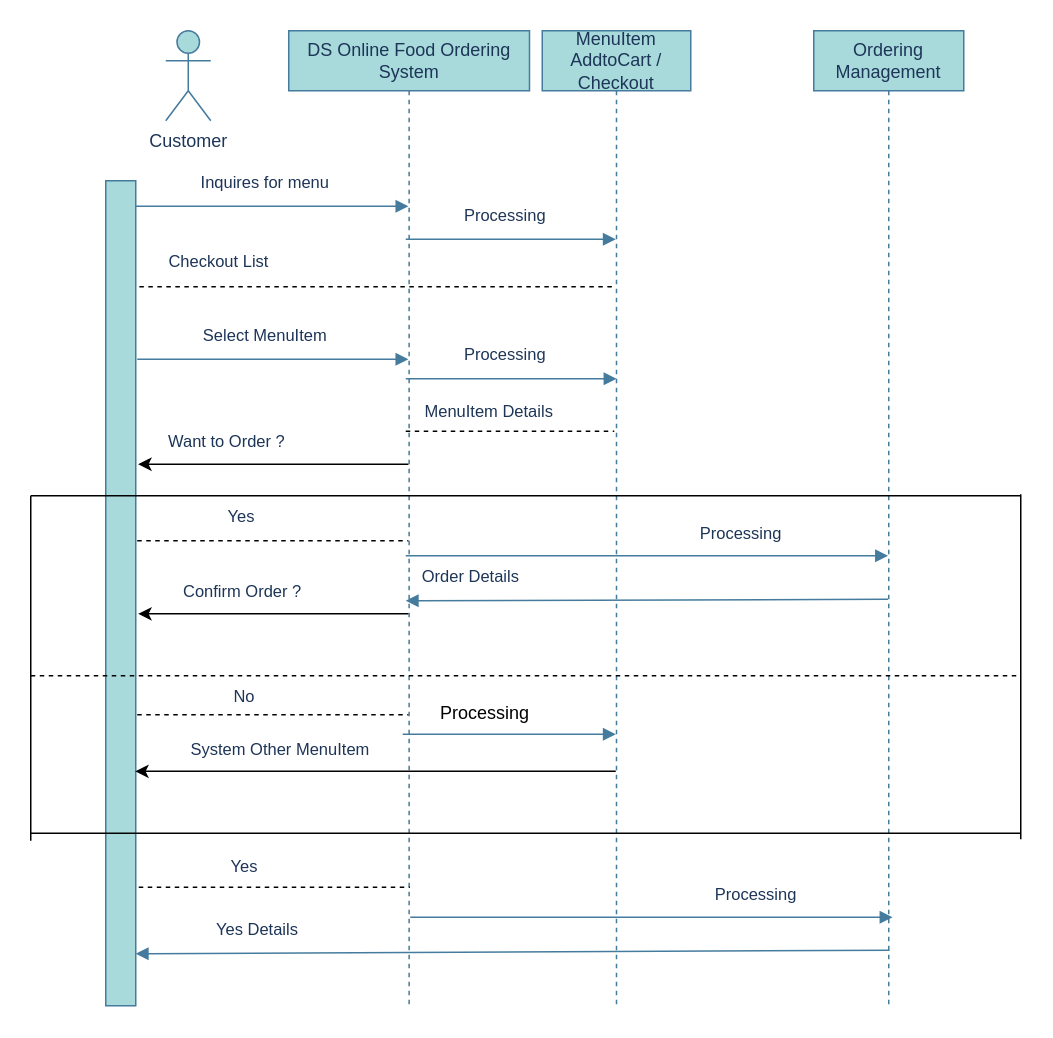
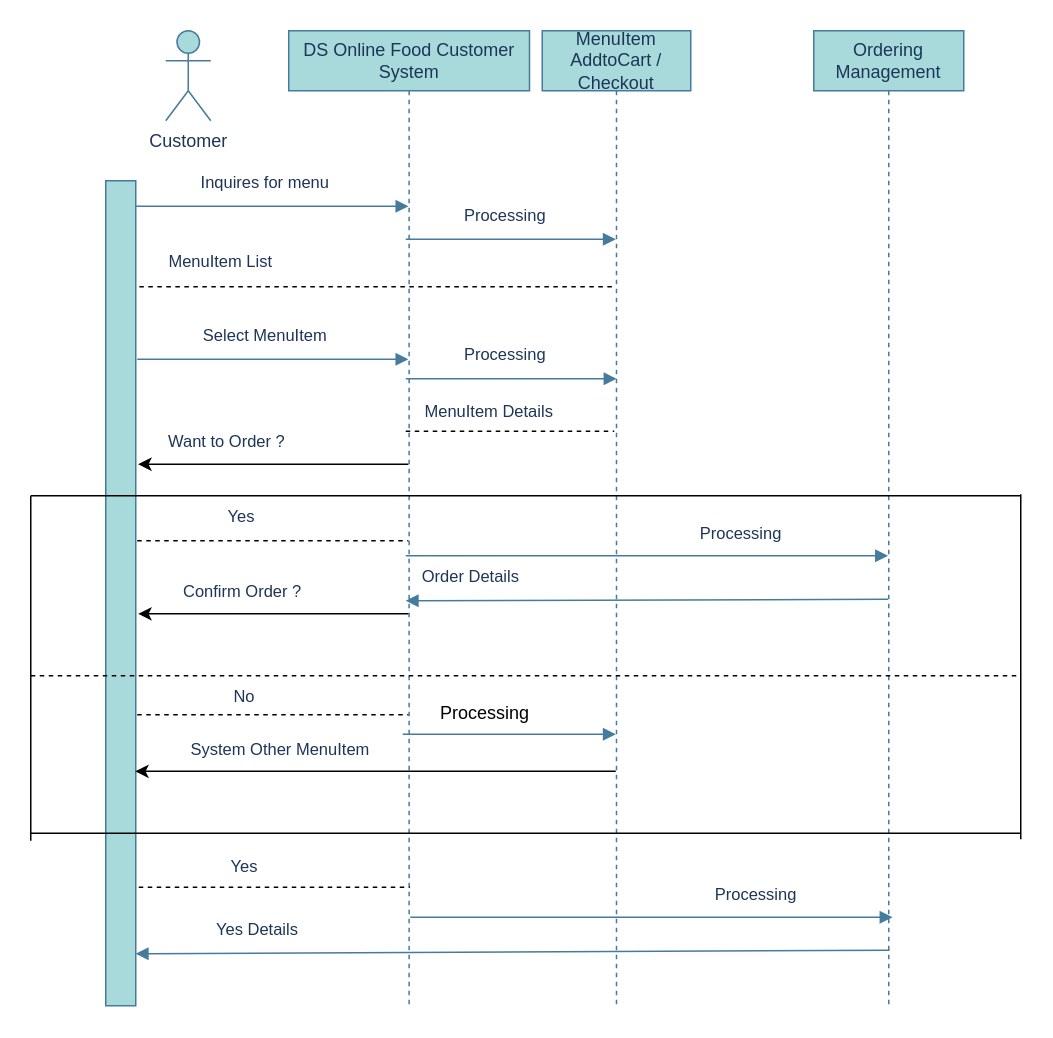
  <mxCell id="0" />
  <mxCell id="1" parent="0" />
  <mxCell id="2" value="" style="html=1;points=[];perimeter=orthogonalPerimeter;fillColor=#A8DADC;strokeColor=#457B9D;fontColor=#1D3557;labelBackgroundColor=none;" vertex="1" parent="1"><mxGeometry x="70" y="120" width="20" height="550" as="geometry" /></mxCell>
  <mxCell id="3" value="Customer" style="shape=umlActor;verticalLabelPosition=bottom;verticalAlign=top;html=1;outlineConnect=0;fillColor=#A8DADC;strokeColor=#457B9D;fontColor=#1D3557;labelBackgroundColor=none;" vertex="1" parent="1"><mxGeometry x="110" y="20" width="30" height="60" as="geometry" /></mxCell>
- <mxCell id="4" value="DS Online Food Ordering System" style="shape=umlLifeline;perimeter=lifelinePerimeter;whiteSpace=wrap;html=1;container=1;collapsible=0;recursiveResize=0;outlineConnect=0;fillColor=#A8DADC;strokeColor=#457B9D;fontColor=#1D3557;labelBackgroundColor=none;" vertex="1" parent="1"><mxGeometry x="192" y="20" width="160.5" height="650" as="geometry" /></mxCell>
+ <mxCell id="4" value="DS Online Food Customer System" style="shape=umlLifeline;perimeter=lifelinePerimeter;whiteSpace=wrap;html=1;container=1;collapsible=0;recursiveResize=0;outlineConnect=0;fillColor=#A8DADC;strokeColor=#457B9D;fontColor=#1D3557;labelBackgroundColor=none;" vertex="1" parent="1"><mxGeometry x="192" y="20" width="160.5" height="650" as="geometry" /></mxCell>
  <mxCell id="5" value="&lt;div style=&quot;text-align: center;&quot;&gt;&lt;font color=&quot;#1d3557&quot;&gt;&lt;span style=&quot;font-size: 11px;&quot;&gt;&amp;nbsp; &amp;nbsp;Order Details&lt;/span&gt;&lt;/font&gt;&lt;/div&gt;" style="text;whiteSpace=wrap;html=1;labelBackgroundColor=none;" vertex="1" parent="4"><mxGeometry x="78" y="350" width="105" height="30" as="geometry" /></mxCell>
  <mxCell id="6" value="Processing" style="text;html=1;strokeColor=none;fillColor=none;align=center;verticalAlign=middle;whiteSpace=wrap;rounded=0;labelBackgroundColor=none;" vertex="1" parent="4"><mxGeometry x="100.5" y="440" width="60" height="30" as="geometry" /></mxCell>
  <mxCell id="7" value="MenuItem&lt;br&gt;AddtoCart / Checkout" style="shape=umlLifeline;perimeter=lifelinePerimeter;whiteSpace=wrap;html=1;container=1;collapsible=0;recursiveResize=0;outlineConnect=0;fillColor=#A8DADC;strokeColor=#457B9D;fontColor=#1D3557;labelBackgroundColor=none;" vertex="1" parent="1"><mxGeometry x="361" y="20" width="99" height="650" as="geometry" /></mxCell>
  <mxCell id="8" value="Ordering&lt;br&gt;Management" style="shape=umlLifeline;perimeter=lifelinePerimeter;whiteSpace=wrap;html=1;container=1;collapsible=0;recursiveResize=0;outlineConnect=0;fillColor=#A8DADC;strokeColor=#457B9D;fontColor=#1D3557;labelBackgroundColor=none;" vertex="1" parent="1"><mxGeometry x="542" y="20" width="100" height="650" as="geometry" /></mxCell>
  <mxCell id="9" value="Inquires for menu" style="html=1;verticalAlign=bottom;endArrow=block;rounded=0;labelBackgroundColor=none;strokeColor=#457B9D;fontColor=#1D3557;" edge="1" parent="1" target="4"><mxGeometry x="-0.057" y="7" width="80" relative="1" as="geometry"><mxPoint x="90" y="137" as="sourcePoint" /><mxPoint x="238" y="137.01" as="targetPoint" /><mxPoint as="offset" /></mxGeometry></mxCell>
  <mxCell id="10" value="Processing" style="html=1;verticalAlign=bottom;endArrow=block;rounded=0;labelBackgroundColor=none;strokeColor=#457B9D;fontColor=#1D3557;" edge="1" parent="1" target="7"><mxGeometry x="-0.057" y="7" width="80" relative="1" as="geometry"><mxPoint x="270" y="159" as="sourcePoint" /><mxPoint x="305" y="159.01" as="targetPoint" /><mxPoint as="offset" /></mxGeometry></mxCell>
  <mxCell id="11" value="" style="endArrow=none;dashed=1;html=1;rounded=0;exitX=1.12;exitY=0.19;exitDx=0;exitDy=0;exitPerimeter=0;labelBackgroundColor=none;" edge="1" parent="1" target="7"><mxGeometry width="50" height="50" relative="1" as="geometry"><mxPoint x="92.4" y="190.7" as="sourcePoint" /><mxPoint x="369.5" y="190.7" as="targetPoint" /></mxGeometry></mxCell>
- <mxCell id="12" value="&lt;span style=&quot;color: rgb(29, 53, 87); font-family: Helvetica; font-size: 11px; font-style: normal; font-variant-ligatures: normal; font-variant-caps: normal; font-weight: 400; letter-spacing: normal; orphans: 2; text-align: center; text-indent: 0px; text-transform: none; widows: 2; word-spacing: 0px; -webkit-text-stroke-width: 0px; text-decoration-thickness: initial; text-decoration-style: initial; text-decoration-color: initial; float: none; display: inline !important;&quot;&gt;&amp;nbsp; &amp;nbsp; &amp;nbsp;Checkout List&lt;/span&gt;" style="text;whiteSpace=wrap;html=1;labelBackgroundColor=none;" vertex="1" parent="1"><mxGeometry x="95" y="160" width="110" height="30" as="geometry" /></mxCell>
+ <mxCell id="12" value="&lt;span style=&quot;color: rgb(29, 53, 87); font-family: Helvetica; font-size: 11px; font-style: normal; font-variant-ligatures: normal; font-variant-caps: normal; font-weight: 400; letter-spacing: normal; orphans: 2; text-align: center; text-indent: 0px; text-transform: none; widows: 2; word-spacing: 0px; -webkit-text-stroke-width: 0px; text-decoration-thickness: initial; text-decoration-style: initial; text-decoration-color: initial; float: none; display: inline !important;&quot;&gt;&amp;nbsp; &amp;nbsp; &amp;nbsp;MenuItem List&lt;/span&gt;" style="text;whiteSpace=wrap;html=1;labelBackgroundColor=none;" vertex="1" parent="1"><mxGeometry x="95" y="160" width="110" height="30" as="geometry" /></mxCell>
  <mxCell id="13" value="Select MenuItem" style="html=1;verticalAlign=bottom;endArrow=block;rounded=0;labelBackgroundColor=none;strokeColor=#457B9D;fontColor=#1D3557;" edge="1" parent="1" target="4"><mxGeometry x="-0.057" y="7" width="80" relative="1" as="geometry"><mxPoint x="91" y="239" as="sourcePoint" /><mxPoint x="200" y="239" as="targetPoint" /><mxPoint as="offset" /></mxGeometry></mxCell>
  <mxCell id="14" value="Processing" style="html=1;verticalAlign=bottom;endArrow=block;rounded=0;labelBackgroundColor=none;strokeColor=#457B9D;fontColor=#1D3557;" edge="1" parent="1"><mxGeometry x="-0.057" y="7" width="80" relative="1" as="geometry"><mxPoint x="270" y="252" as="sourcePoint" /><mxPoint x="410.5" y="252" as="targetPoint" /><mxPoint as="offset" /></mxGeometry></mxCell>
  <mxCell id="15" value="" style="endArrow=none;dashed=1;html=1;rounded=0;labelBackgroundColor=none;" edge="1" parent="1"><mxGeometry width="50" height="50" relative="1" as="geometry"><mxPoint x="270" y="287" as="sourcePoint" /><mxPoint x="409" y="287" as="targetPoint" /></mxGeometry></mxCell>
  <mxCell id="16" value="&lt;span style=&quot;color: rgb(29, 53, 87); font-family: Helvetica; font-size: 11px; font-style: normal; font-variant-ligatures: normal; font-variant-caps: normal; font-weight: 400; letter-spacing: normal; orphans: 2; text-align: center; text-indent: 0px; text-transform: none; widows: 2; word-spacing: 0px; -webkit-text-stroke-width: 0px; text-decoration-thickness: initial; text-decoration-style: initial; text-decoration-color: initial; float: none; display: inline !important;&quot;&gt;MenuItem Details&lt;/span&gt;" style="text;whiteSpace=wrap;html=1;labelBackgroundColor=none;" vertex="1" parent="1"><mxGeometry x="281" y="260" width="100" height="30" as="geometry" /></mxCell>
  <mxCell id="17" value="" style="endArrow=classic;html=1;rounded=0;entryX=1.08;entryY=0.575;entryDx=0;entryDy=0;entryPerimeter=0;labelBackgroundColor=none;" edge="1" parent="1" source="4"><mxGeometry width="50" height="50" relative="1" as="geometry"><mxPoint x="199.5" y="309" as="sourcePoint" /><mxPoint x="91.6" y="309" as="targetPoint" /></mxGeometry></mxCell>
  <mxCell id="18" value="&lt;span style=&quot;color: rgb(29, 53, 87); font-family: Helvetica; font-size: 11px; font-style: normal; font-variant-ligatures: normal; font-variant-caps: normal; font-weight: 400; letter-spacing: normal; orphans: 2; text-align: center; text-indent: 0px; text-transform: none; widows: 2; word-spacing: 0px; -webkit-text-stroke-width: 0px; text-decoration-thickness: initial; text-decoration-style: initial; text-decoration-color: initial; float: none; display: inline !important;&quot;&gt;Want to Order ?&lt;/span&gt;" style="text;whiteSpace=wrap;html=1;labelBackgroundColor=none;" vertex="1" parent="1"><mxGeometry x="110" y="280" width="105" height="30" as="geometry" /></mxCell>
  <mxCell id="19" value="" style="endArrow=none;html=1;rounded=0;labelBackgroundColor=none;" edge="1" parent="1"><mxGeometry width="50" height="50" relative="1" as="geometry"><mxPoint y="330" as="sourcePoint" x="20" /><mxPoint x="680" y="330" as="targetPoint" /><Array as="points"><mxPoint x="440" y="330" /></Array></mxGeometry></mxCell>
  <mxCell id="20" value="" style="endArrow=none;html=1;rounded=0;labelBackgroundColor=none;" edge="1" parent="1"><mxGeometry width="50" height="50" relative="1" as="geometry"><mxPoint y="555" as="sourcePoint" x="20" /><mxPoint x="680" y="555" as="targetPoint" /><Array as="points" /></mxGeometry></mxCell>
  <mxCell id="21" value="" style="endArrow=none;html=1;rounded=0;labelBackgroundColor=none;" edge="1" parent="1"><mxGeometry width="50" height="50" relative="1" as="geometry"><mxPoint y="560" as="sourcePoint" x="20" /><mxPoint y="330" as="targetPoint" x="20" /></mxGeometry></mxCell>
  <mxCell id="22" value="" style="endArrow=none;html=1;rounded=0;labelBackgroundColor=none;" edge="1" parent="1"><mxGeometry width="50" height="50" relative="1" as="geometry"><mxPoint x="680" y="559" as="sourcePoint" /><mxPoint x="680" y="329" as="targetPoint" /></mxGeometry></mxCell>
  <mxCell id="23" value="" style="endArrow=none;dashed=1;html=1;rounded=0;labelBackgroundColor=none;" edge="1" parent="1" target="4"><mxGeometry width="50" height="50" relative="1" as="geometry"><mxPoint x="91" y="360" as="sourcePoint" /><mxPoint x="240" y="361" as="targetPoint" /></mxGeometry></mxCell>
  <mxCell id="24" value="&lt;span style=&quot;color: rgb(29, 53, 87); font-family: Helvetica; font-size: 11px; font-style: normal; font-variant-ligatures: normal; font-variant-caps: normal; font-weight: 400; letter-spacing: normal; orphans: 2; text-align: center; text-indent: 0px; text-transform: none; widows: 2; word-spacing: 0px; -webkit-text-stroke-width: 0px; text-decoration-thickness: initial; text-decoration-style: initial; text-decoration-color: initial; float: none; display: inline !important;&quot;&gt;&lt;span style=&quot;white-space: pre;&quot;&gt;&#09;&lt;/span&gt;&amp;nbsp; &amp;nbsp; &amp;nbsp;Yes&lt;/span&gt;" style="text;whiteSpace=wrap;html=1;labelBackgroundColor=none;" vertex="1" parent="1"><mxGeometry x="110" y="330" width="105" height="30" as="geometry" /></mxCell>
  <mxCell id="25" value="" style="endArrow=classic;html=1;rounded=0;entryX=1.08;entryY=0.589;entryDx=0;entryDy=0;entryPerimeter=0;labelBackgroundColor=none;" edge="1" parent="1" source="4"><mxGeometry width="50" height="50" relative="1" as="geometry"><mxPoint x="241.5" y="408.72" as="sourcePoint" /><mxPoint x="91.6" y="408.72" as="targetPoint" /></mxGeometry></mxCell>
  <mxCell id="26" value="&lt;span style=&quot;color: rgb(29, 53, 87); font-family: Helvetica; font-size: 11px; font-style: normal; font-variant-ligatures: normal; font-variant-caps: normal; font-weight: 400; letter-spacing: normal; orphans: 2; text-align: center; text-indent: 0px; text-transform: none; widows: 2; word-spacing: 0px; -webkit-text-stroke-width: 0px; text-decoration-thickness: initial; text-decoration-style: initial; text-decoration-color: initial; float: none; display: inline !important;&quot;&gt;Confirm Order ?&lt;/span&gt;" style="text;whiteSpace=wrap;html=1;labelBackgroundColor=none;" vertex="1" parent="1"><mxGeometry x="120" y="380" width="105" height="30" as="geometry" /></mxCell>
  <mxCell id="27" value="" style="html=1;verticalAlign=bottom;endArrow=block;rounded=0;labelBackgroundColor=none;strokeColor=#457B9D;fontColor=#1D3557;" edge="1" parent="1" target="8"><mxGeometry x="-0.057" y="7" width="80" relative="1" as="geometry"><mxPoint x="270" y="370" as="sourcePoint" /><mxPoint x="412.5" y="369" as="targetPoint" /><mxPoint as="offset" /></mxGeometry></mxCell>
  <mxCell id="28" value="&lt;div style=&quot;text-align: center;&quot;&gt;&lt;font color=&quot;#1d3557&quot;&gt;&lt;span style=&quot;font-size: 11px;&quot;&gt;&amp;nbsp; &amp;nbsp; &amp;nbsp; &amp;nbsp; &amp;nbsp;Processing&lt;/span&gt;&lt;/font&gt;&lt;/div&gt;" style="text;whiteSpace=wrap;html=1;labelBackgroundColor=none;" vertex="1" parent="1"><mxGeometry x="437" y="341" width="105" height="30" as="geometry" /></mxCell>
  <mxCell id="29" value="" style="html=1;verticalAlign=bottom;endArrow=block;rounded=0;labelBackgroundColor=none;strokeColor=#457B9D;fontColor=#1D3557;" edge="1" parent="1"><mxGeometry x="-0.057" y="7" width="80" relative="1" as="geometry"><mxPoint x="591.5" y="399" as="sourcePoint" /><mxPoint x="270" y="400" as="targetPoint" /><mxPoint as="offset" /></mxGeometry></mxCell>
  <mxCell id="30" value="" style="endArrow=none;dashed=1;html=1;rounded=0;labelBackgroundColor=none;" edge="1" parent="1"><mxGeometry width="50" height="50" relative="1" as="geometry"><mxPoint y="450" as="sourcePoint" x="20" /><mxPoint x="680" y="450" as="targetPoint" /></mxGeometry></mxCell>
  <mxCell id="31" value="" style="html=1;verticalAlign=bottom;endArrow=block;rounded=0;labelBackgroundColor=none;strokeColor=#457B9D;fontColor=#1D3557;" edge="1" parent="1"><mxGeometry x="-0.057" y="7" width="80" relative="1" as="geometry"><mxPoint x="268" y="489" as="sourcePoint" /><mxPoint x="410" y="489" as="targetPoint" /><mxPoint as="offset" /></mxGeometry></mxCell>
  <mxCell id="32" value="" style="endArrow=none;dashed=1;html=1;rounded=0;labelBackgroundColor=none;" edge="1" parent="1"><mxGeometry width="50" height="50" relative="1" as="geometry"><mxPoint x="91" y="476" as="sourcePoint" /><mxPoint x="271.75" y="476" as="targetPoint" /></mxGeometry></mxCell>
  <mxCell id="33" value="&lt;div style=&quot;text-align: center;&quot;&gt;&lt;font color=&quot;#1d3557&quot;&gt;&lt;span style=&quot;font-size: 11px;&quot;&gt;&amp;nbsp; &amp;nbsp; &amp;nbsp; &amp;nbsp; &amp;nbsp; &amp;nbsp;No&lt;/span&gt;&lt;/font&gt;&lt;/div&gt;" style="text;whiteSpace=wrap;html=1;labelBackgroundColor=none;" vertex="1" parent="1"><mxGeometry x="120" y="450" width="105" height="30" as="geometry" /></mxCell>
  <mxCell id="34" value="" style="endArrow=classic;html=1;rounded=0;entryX=1.08;entryY=0.589;entryDx=0;entryDy=0;entryPerimeter=0;labelBackgroundColor=none;" edge="1" parent="1" source="7"><mxGeometry width="50" height="50" relative="1" as="geometry"><mxPoint x="269.75" y="513.72" as="sourcePoint" /><mxPoint x="89.6" y="513.72" as="targetPoint" /></mxGeometry></mxCell>
  <mxCell id="35" value="&lt;div style=&quot;text-align: center;&quot;&gt;&lt;font color=&quot;#1d3557&quot;&gt;&lt;span style=&quot;font-size: 11px;&quot;&gt;System Other MenuItem&lt;/span&gt;&lt;/font&gt;&lt;/div&gt;" style="text;whiteSpace=wrap;html=1;labelBackgroundColor=none;" vertex="1" parent="1"><mxGeometry x="125" y="485" width="125" height="30" as="geometry" /></mxCell>
  <mxCell id="36" value="" style="endArrow=none;dashed=1;html=1;rounded=0;labelBackgroundColor=none;" edge="1" parent="1"><mxGeometry width="50" height="50" relative="1" as="geometry"><mxPoint x="92" y="591" as="sourcePoint" /><mxPoint x="272.75" y="591" as="targetPoint" /></mxGeometry></mxCell>
  <mxCell id="37" value="&lt;span style=&quot;color: rgb(29, 53, 87); font-family: Helvetica; font-size: 11px; font-style: normal; font-variant-ligatures: normal; font-variant-caps: normal; font-weight: 400; letter-spacing: normal; orphans: 2; text-align: center; text-indent: 0px; text-transform: none; widows: 2; word-spacing: 0px; -webkit-text-stroke-width: 0px; text-decoration-thickness: initial; text-decoration-style: initial; text-decoration-color: initial; float: none; display: inline !important;&quot;&gt;&lt;span style=&quot;white-space: pre;&quot;&gt;&#09;&lt;/span&gt;&amp;nbsp; &amp;nbsp; &amp;nbsp;Yes&lt;/span&gt;" style="text;whiteSpace=wrap;html=1;labelBackgroundColor=none;" vertex="1" parent="1"><mxGeometry x="112" y="563" width="105" height="30" as="geometry" /></mxCell>
  <mxCell id="38" value="&lt;div style=&quot;text-align: center;&quot;&gt;&lt;font color=&quot;#1d3557&quot;&gt;&lt;span style=&quot;font-size: 11px;&quot;&gt;&amp;nbsp; &amp;nbsp; &amp;nbsp; &amp;nbsp; &amp;nbsp;Processing&lt;/span&gt;&lt;/font&gt;&lt;/div&gt;" style="text;whiteSpace=wrap;html=1;labelBackgroundColor=none;" vertex="1" parent="1"><mxGeometry x="447" y="582" width="105" height="30" as="geometry" /></mxCell>
  <mxCell id="39" value="" style="html=1;verticalAlign=bottom;endArrow=block;rounded=0;labelBackgroundColor=none;strokeColor=#457B9D;fontColor=#1D3557;" edge="1" parent="1"><mxGeometry x="-0.057" y="7" width="80" relative="1" as="geometry"><mxPoint x="273" y="611" as="sourcePoint" /><mxPoint x="594.5" y="611" as="targetPoint" /><mxPoint as="offset" /></mxGeometry></mxCell>
  <mxCell id="40" value="" style="html=1;verticalAlign=bottom;endArrow=block;rounded=0;labelBackgroundColor=none;strokeColor=#457B9D;fontColor=#1D3557;entryX=1;entryY=0.937;entryDx=0;entryDy=0;entryPerimeter=0;" edge="1" parent="1" target="2"><mxGeometry x="-0.057" y="7" width="80" relative="1" as="geometry"><mxPoint x="592.5" y="633" as="sourcePoint" /><mxPoint x="271" y="634" as="targetPoint" /><mxPoint as="offset" /></mxGeometry></mxCell>
  <mxCell id="41" value="&lt;div style=&quot;text-align: center;&quot;&gt;&lt;font color=&quot;#1d3557&quot;&gt;&lt;span style=&quot;font-size: 11px;&quot;&gt;Yes Details&lt;/span&gt;&lt;/font&gt;&lt;/div&gt;" style="text;whiteSpace=wrap;html=1;labelBackgroundColor=none;" vertex="1" parent="1"><mxGeometry x="142" y="605" width="105" height="30" as="geometry" /></mxCell>
